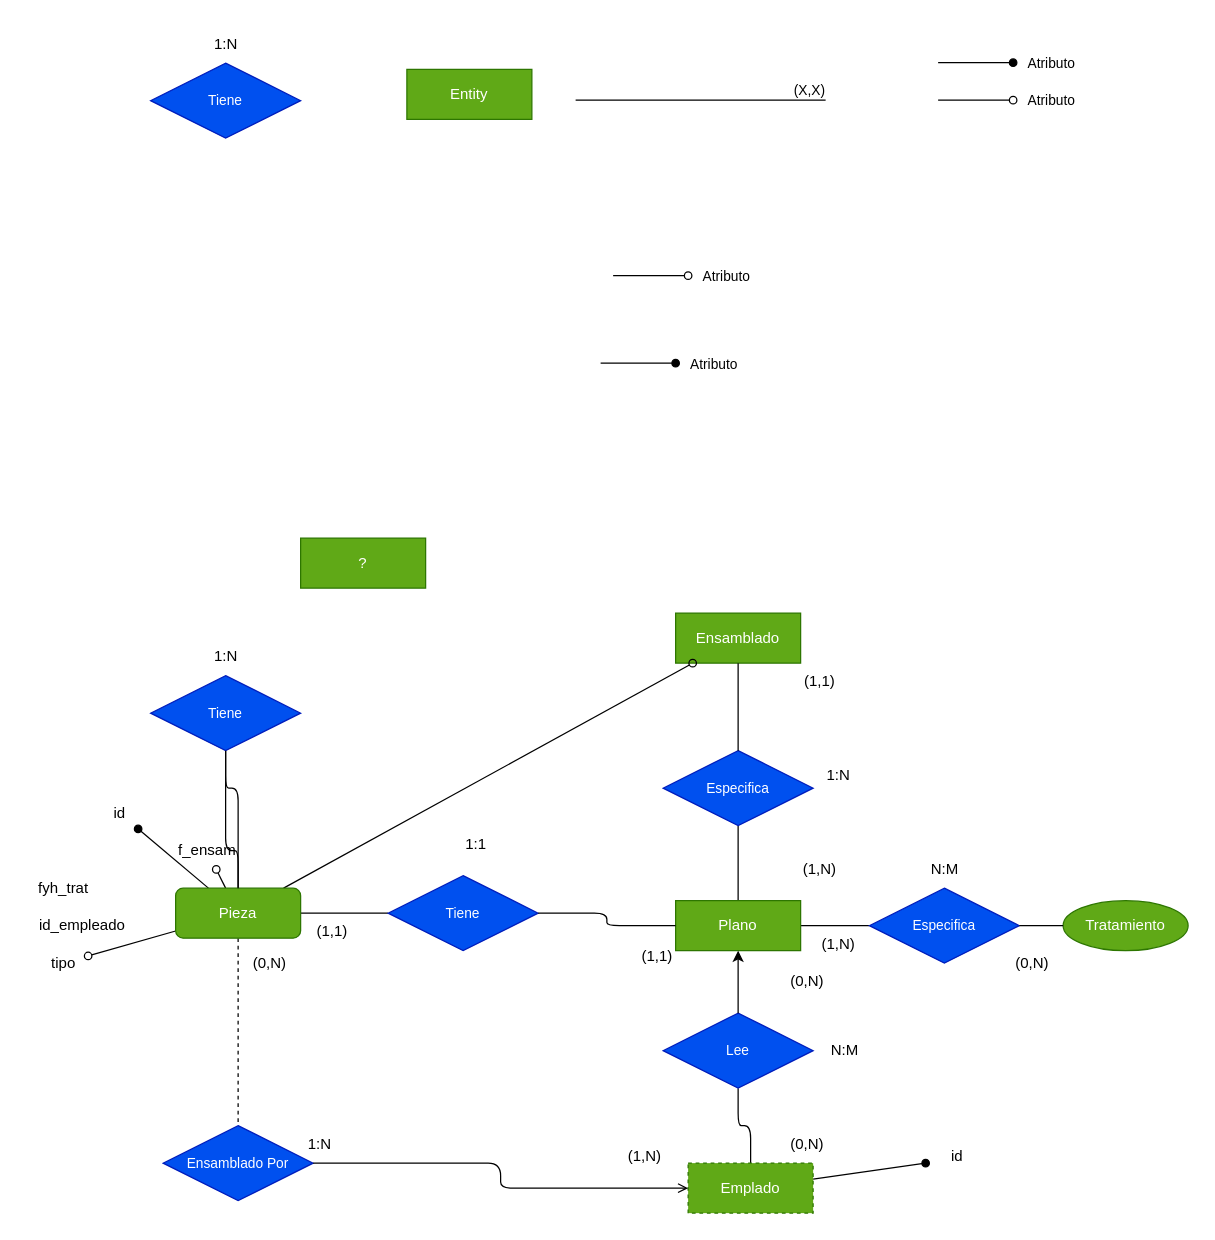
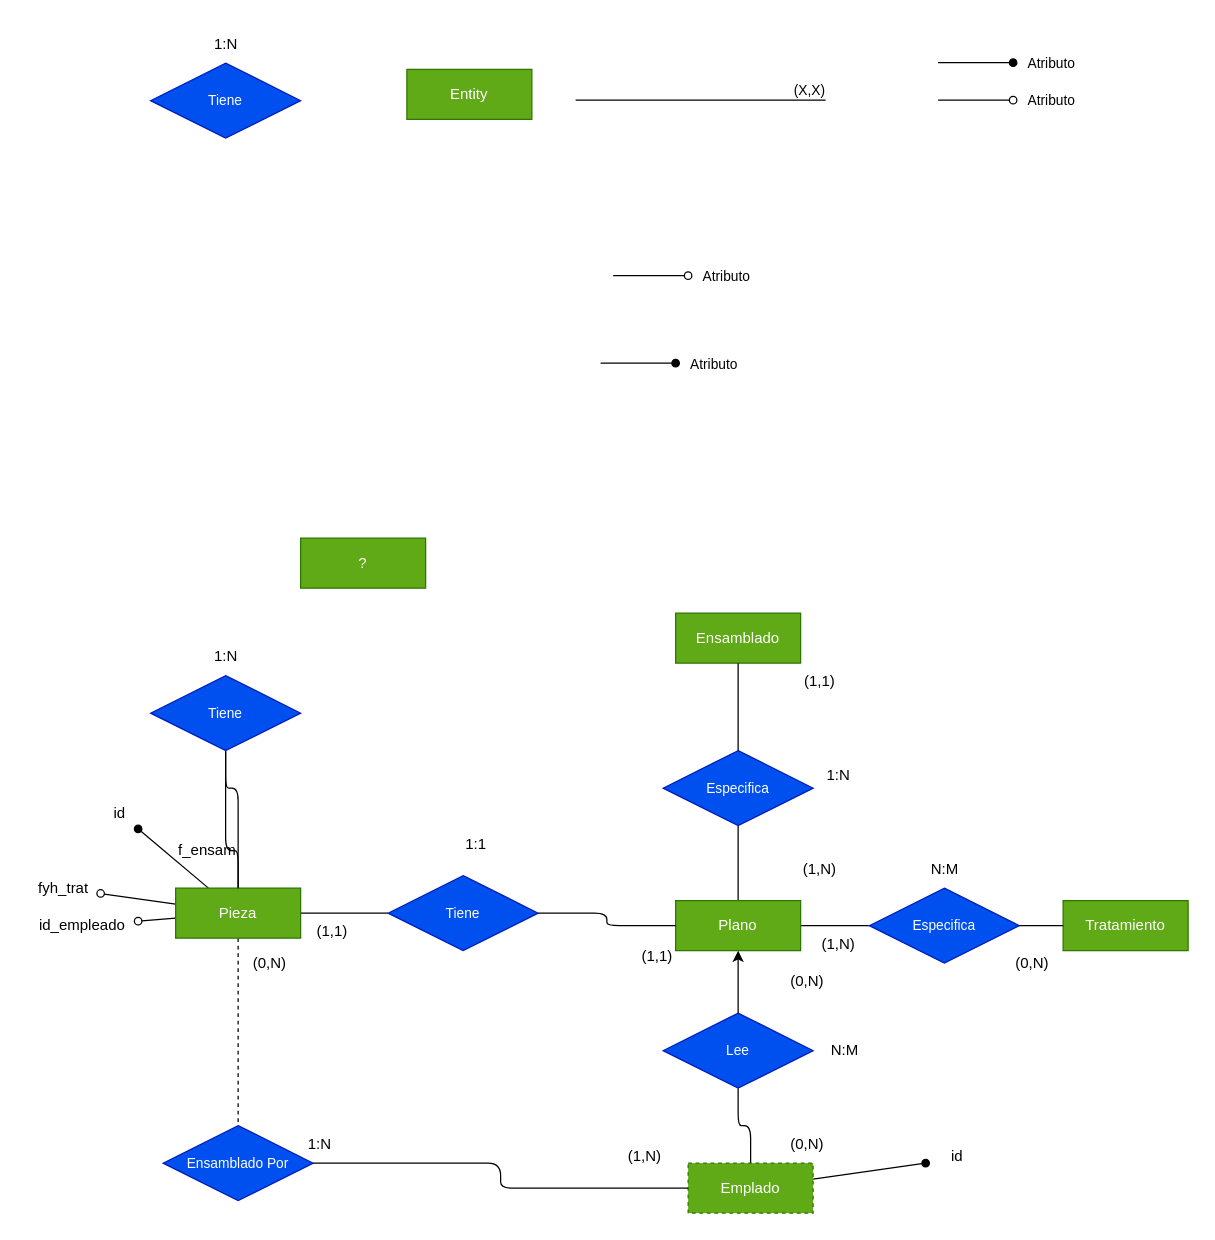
  <mxCell id="0" />
  <mxCell id="1" parent="0" />
  <mxCell id="2" value="Entity" style="whiteSpace=wrap;html=1;align=center;fillColor=#60a917;strokeColor=#2D7600;fontColor=#ffffff;" parent="1" vertex="1"><mxGeometry x="325" y="55" width="100" height="40" as="geometry" /></mxCell>
  <mxCell id="3" value="" style="endArrow=none;html=1;rounded=0;labelBackgroundColor=default;strokeColor=default;fontFamily=Helvetica;fontSize=11;fontColor=default;shape=connector;edgeStyle=orthogonalEdgeStyle;" parent="1" edge="1"><mxGeometry relative="1" as="geometry"><mxPoint x="460" y="79.5" as="sourcePoint" /><mxPoint x="660" y="79.5" as="targetPoint" /></mxGeometry></mxCell>
  <mxCell id="4" value="(X,X)" style="resizable=0;html=1;align=right;verticalAlign=bottom;fontFamily=Helvetica;fontSize=11;fontColor=default;" parent="3" connectable="0" vertex="1"><mxGeometry x="1" relative="1" as="geometry" /></mxCell>
  <mxCell id="5" value="" style="endArrow=oval;html=1;rounded=0;labelBackgroundColor=default;strokeColor=default;fontFamily=Helvetica;fontSize=11;fontColor=default;shape=connector;endFill=1;" parent="1" edge="1"><mxGeometry relative="1" as="geometry"><mxPoint x="750" y="49.66" as="sourcePoint" /><mxPoint x="810" y="49.66" as="targetPoint" /></mxGeometry></mxCell>
  <mxCell id="6" value="Atributo" style="resizable=0;html=1;align=left;verticalAlign=middle;fontFamily=Helvetica;fontSize=11;fontColor=default;labelPosition=right;verticalLabelPosition=middle;" parent="5" connectable="0" vertex="1"><mxGeometry x="1" relative="1" as="geometry"><mxPoint x="10" as="offset" /></mxGeometry></mxCell>
  <mxCell id="7" value="" style="group" parent="1" vertex="1" connectable="0"><mxGeometry x="130" y="870" width="145" height="90" as="geometry" /></mxCell>
  <mxCell id="8" value="Ensamblado Por" style="shape=rhombus;perimeter=rhombusPerimeter;whiteSpace=wrap;html=1;align=center;fontFamily=Helvetica;fontSize=11;fillColor=#0050ef;strokeColor=#001DBC;fontColor=#ffffff;" parent="7" vertex="1"><mxGeometry y="30" width="120" height="60" as="geometry" /></mxCell>
  <mxCell id="9" value="1:N" style="text;html=1;align=center;verticalAlign=middle;resizable=0;points=[];autosize=1;strokeColor=none;fillColor=none;" parent="7" vertex="1"><mxGeometry x="105" y="30" width="40" height="30" as="geometry" /></mxCell>
  <mxCell id="10" value="" style="endArrow=oval;html=1;rounded=0;labelBackgroundColor=default;strokeColor=default;fontFamily=Helvetica;fontSize=11;fontColor=default;shape=connector;endFill=0;" parent="1" edge="1"><mxGeometry relative="1" as="geometry"><mxPoint x="750" y="79.66" as="sourcePoint" /><mxPoint x="810" y="79.66" as="targetPoint" /></mxGeometry></mxCell>
  <mxCell id="11" value="Atributo" style="resizable=0;html=1;align=left;verticalAlign=middle;fontFamily=Helvetica;fontSize=11;fontColor=default;labelPosition=right;verticalLabelPosition=middle;" parent="10" connectable="0" vertex="1"><mxGeometry x="1" relative="1" as="geometry"><mxPoint x="10" as="offset" /></mxGeometry></mxCell>
  <mxCell id="12" value="Ensamblado" style="whiteSpace=wrap;html=1;align=center;fillColor=#60a917;strokeColor=#2D7600;fontColor=#ffffff;" parent="1" vertex="1"><mxGeometry x="540" y="490" width="100" height="40" as="geometry" /></mxCell>
  <mxCell id="13" style="edgeStyle=orthogonalEdgeStyle;html=1;endArrow=none;endFill=0;dashed=1;" parent="1" source="21" target="8" edge="1"><mxGeometry relative="1" as="geometry" /></mxCell>
  <mxCell id="14" style="edgeStyle=orthogonalEdgeStyle;html=1;endArrow=none;endFill=0;" parent="1" source="21" target="41" edge="1"><mxGeometry relative="1" as="geometry"><Array as="points"><mxPoint x="190" y="630" /><mxPoint x="180" y="630" /></Array></mxGeometry></mxCell>
  <mxCell id="15" style="edgeStyle=orthogonalEdgeStyle;html=1;endArrow=none;endFill=0;" parent="1" source="21" target="46" edge="1"><mxGeometry relative="1" as="geometry" /></mxCell>
- <mxCell id="16" style="edgeStyle=none;html=1;endArrow=oval;endFill=0;" parent="1" source="21" target="33" edge="1"><mxGeometry relative="1" as="geometry" /></mxCell>
- <mxCell id="17" style="edgeStyle=none;html=1;endArrow=oval;endFill=0;" parent="1" source="21" target="12" edge="1"><mxGeometry relative="1" as="geometry" /></mxCell>
- <mxCell id="19" style="edgeStyle=none;html=1;endArrow=oval;endFill=0;" parent="1" source="21" target="38" edge="1"><mxGeometry relative="1" as="geometry" /></mxCell>
+ <mxCell id="17" style="edgeStyle=none;html=1;endArrow=oval;endFill=0;" parent="1" source="21" target="34" edge="1"><mxGeometry relative="1" as="geometry" /></mxCell>
+ <mxCell id="18" style="edgeStyle=none;html=1;endArrow=oval;endFill=0;" parent="1" source="21" target="35" edge="1"><mxGeometry relative="1" as="geometry" /></mxCell>
  <mxCell id="20" style="edgeStyle=none;html=1;endArrow=oval;endFill=1;" parent="1" source="21" target="37" edge="1"><mxGeometry relative="1" as="geometry" /></mxCell>
- <mxCell id="21" value="Pieza" style="whiteSpace=wrap;html=1;align=center;fillColor=#60a917;strokeColor=#2D7600;fontColor=#ffffff;rounded=1;" parent="1" vertex="1"><mxGeometry x="140" y="710" width="100" height="40" as="geometry" /></mxCell>
- <mxCell id="22" value="Tratamiento" style="ellipse;whiteSpace=wrap;html=1;align=center;fillColor=#60a917;strokeColor=#2D7600;fontColor=#ffffff;" parent="1" vertex="1"><mxGeometry x="850" y="720" width="100" height="40" as="geometry" /></mxCell>
+ <mxCell id="21" value="Pieza" style="whiteSpace=wrap;html=1;align=center;fillColor=#60a917;strokeColor=#2D7600;fontColor=#ffffff;" parent="1" vertex="1"><mxGeometry x="140" y="710" width="100" height="40" as="geometry" /></mxCell>
+ <mxCell id="22" value="Tratamiento" style="whiteSpace=wrap;html=1;align=center;fillColor=#60a917;strokeColor=#2D7600;fontColor=#ffffff;" parent="1" vertex="1"><mxGeometry x="850" y="720" width="100" height="40" as="geometry" /></mxCell>
  <mxCell id="23" style="edgeStyle=none;html=1;endArrow=oval;endFill=1;" parent="1" source="25" edge="1"><mxGeometry relative="1" as="geometry"><mxPoint x="740" y="930" as="targetPoint" /></mxGeometry></mxCell>
  <mxCell id="24" style="edgeStyle=orthogonalEdgeStyle;html=1;endArrow=none;endFill=0;" parent="1" source="25" target="60" edge="1"><mxGeometry relative="1" as="geometry" /></mxCell>
  <mxCell id="25" value="Emplado" style="whiteSpace=wrap;html=1;align=center;fillColor=#60a917;strokeColor=#2D7600;fontColor=#ffffff;dashed=1;" parent="1" vertex="1"><mxGeometry x="550" y="930" width="100" height="40" as="geometry" /></mxCell>
  <mxCell id="26" style="edgeStyle=none;html=1;endArrow=none;endFill=0;" parent="1" source="28" target="54" edge="1"><mxGeometry relative="1" as="geometry" /></mxCell>
  <mxCell id="27" style="edgeStyle=orthogonalEdgeStyle;html=1;endArrow=none;endFill=0;" parent="1" source="28" target="65" edge="1"><mxGeometry relative="1" as="geometry" /></mxCell>
  <mxCell id="28" value="Plano" style="whiteSpace=wrap;html=1;align=center;fillColor=#60a917;strokeColor=#2D7600;fontColor=#ffffff;" parent="1" vertex="1"><mxGeometry x="540" y="720" width="100" height="40" as="geometry" /></mxCell>
  <mxCell id="29" value="" style="endArrow=oval;html=1;rounded=0;labelBackgroundColor=default;strokeColor=default;fontFamily=Helvetica;fontSize=11;fontColor=default;shape=connector;endFill=1;" parent="1" edge="1"><mxGeometry relative="1" as="geometry"><mxPoint x="480" y="290" as="sourcePoint" /><mxPoint x="540" y="290" as="targetPoint" /></mxGeometry></mxCell>
  <mxCell id="30" value="Atributo" style="resizable=0;html=1;align=left;verticalAlign=middle;fontFamily=Helvetica;fontSize=11;fontColor=default;labelPosition=right;verticalLabelPosition=middle;" parent="29" connectable="0" vertex="1"><mxGeometry x="1" relative="1" as="geometry"><mxPoint x="10" as="offset" /></mxGeometry></mxCell>
  <mxCell id="31" value="" style="endArrow=oval;html=1;rounded=0;labelBackgroundColor=default;strokeColor=default;fontFamily=Helvetica;fontSize=11;fontColor=default;shape=connector;endFill=0;" parent="1" edge="1"><mxGeometry relative="1" as="geometry"><mxPoint x="490" y="220" as="sourcePoint" /><mxPoint x="550" y="220" as="targetPoint" /></mxGeometry></mxCell>
  <mxCell id="32" value="Atributo" style="resizable=0;html=1;align=left;verticalAlign=middle;fontFamily=Helvetica;fontSize=11;fontColor=default;labelPosition=right;verticalLabelPosition=middle;" parent="31" connectable="0" vertex="1"><mxGeometry x="1" relative="1" as="geometry"><mxPoint x="10" as="offset" /></mxGeometry></mxCell>
  <mxCell id="33" value="f_ensam" style="text;html=1;align=center;verticalAlign=middle;resizable=0;points=[];autosize=1;strokeColor=none;fillColor=none;" parent="1" vertex="1"><mxGeometry x="130" y="665" width="70" height="30" as="geometry" /></mxCell>
  <mxCell id="34" value="fyh_trat" style="text;html=1;align=center;verticalAlign=middle;resizable=0;points=[];autosize=1;strokeColor=none;fillColor=none;" parent="1" vertex="1"><mxGeometry x="20" y="695" width="60" height="30" as="geometry" /></mxCell>
  <mxCell id="35" value="id_empleado" style="text;html=1;align=center;verticalAlign=middle;resizable=0;points=[];autosize=1;strokeColor=none;fillColor=none;" parent="1" vertex="1"><mxGeometry x="20" y="725" width="90" height="30" as="geometry" /></mxCell>
- <mxCell id="36" style="edgeStyle=orthogonalEdgeStyle;html=1;endArrow=open;endFill=0;" parent="1" source="8" target="25" edge="1"><mxGeometry relative="1" as="geometry" /></mxCell>
+ <mxCell id="36" style="edgeStyle=orthogonalEdgeStyle;html=1;endArrow=none;endFill=0;" parent="1" source="8" target="25" edge="1"><mxGeometry relative="1" as="geometry" /></mxCell>
  <mxCell id="37" value="id" style="text;html=1;align=center;verticalAlign=middle;resizable=0;points=[];autosize=1;strokeColor=none;fillColor=none;" parent="1" vertex="1"><mxGeometry x="80" y="635" width="30" height="30" as="geometry" /></mxCell>
- <mxCell id="38" value="tipo" style="text;html=1;align=center;verticalAlign=middle;resizable=0;points=[];autosize=1;strokeColor=none;fillColor=none;" parent="1" vertex="1"><mxGeometry x="30" y="755" width="40" height="30" as="geometry" /></mxCell>
  <mxCell id="39" value="id" style="text;html=1;align=center;verticalAlign=middle;resizable=0;points=[];autosize=1;strokeColor=none;fillColor=none;" parent="1" vertex="1"><mxGeometry x="750" y="910" width="30" height="30" as="geometry" /></mxCell>
  <mxCell id="40" value="" style="group" parent="1" vertex="1" connectable="0"><mxGeometry x="120" y="510" width="120" height="90" as="geometry" /></mxCell>
  <mxCell id="41" value="Tiene" style="shape=rhombus;perimeter=rhombusPerimeter;whiteSpace=wrap;html=1;align=center;fontFamily=Helvetica;fontSize=11;fillColor=#0050ef;strokeColor=#001DBC;fontColor=#ffffff;" parent="40" vertex="1"><mxGeometry y="30" width="120" height="60" as="geometry" /></mxCell>
  <mxCell id="42" value="" style="edgeStyle=none;html=1;" parent="40" source="43" target="41" edge="1"><mxGeometry relative="1" as="geometry" /></mxCell>
  <mxCell id="43" value="1:N" style="text;html=1;align=center;verticalAlign=middle;resizable=0;points=[];autosize=1;strokeColor=none;fillColor=none;" parent="40" vertex="1"><mxGeometry x="40" width="40" height="30" as="geometry" /></mxCell>
  <mxCell id="44" style="edgeStyle=orthogonalEdgeStyle;html=1;endArrow=none;endFill=0;" parent="1" source="41" target="21" edge="1"><mxGeometry relative="1" as="geometry"><Array as="points"><mxPoint x="180" y="680" /><mxPoint x="190" y="680" /></Array></mxGeometry></mxCell>
  <mxCell id="45" value="" style="group" parent="1" vertex="1" connectable="0"><mxGeometry x="310" y="670" width="120" height="90" as="geometry" /></mxCell>
  <mxCell id="46" value="Tiene" style="shape=rhombus;perimeter=rhombusPerimeter;whiteSpace=wrap;html=1;align=center;fontFamily=Helvetica;fontSize=11;fillColor=#0050ef;strokeColor=#001DBC;fontColor=#ffffff;" parent="45" vertex="1"><mxGeometry y="30" width="120" height="60" as="geometry" /></mxCell>
  <mxCell id="47" value="1:1" style="text;html=1;align=center;verticalAlign=middle;resizable=0;points=[];autosize=1;strokeColor=none;fillColor=none;" parent="45" vertex="1"><mxGeometry x="50" y="-10" width="40" height="30" as="geometry" /></mxCell>
  <mxCell id="48" style="edgeStyle=orthogonalEdgeStyle;html=1;endArrow=none;endFill=0;" parent="1" source="46" target="28" edge="1"><mxGeometry relative="1" as="geometry" /></mxCell>
  <mxCell id="49" value="" style="group" parent="1" vertex="1" connectable="0"><mxGeometry x="120" width="120" height="90" as="geometry" y="20" /></mxCell>
  <mxCell id="50" value="Tiene" style="shape=rhombus;perimeter=rhombusPerimeter;whiteSpace=wrap;html=1;align=center;fontFamily=Helvetica;fontSize=11;fillColor=#0050ef;strokeColor=#001DBC;fontColor=#ffffff;" parent="49" vertex="1"><mxGeometry y="30" width="120" height="60" as="geometry" /></mxCell>
  <mxCell id="51" value="" style="edgeStyle=none;html=1;" parent="49" source="52" target="50" edge="1"><mxGeometry relative="1" as="geometry" /></mxCell>
  <mxCell id="52" value="1:N" style="text;html=1;align=center;verticalAlign=middle;resizable=0;points=[];autosize=1;strokeColor=none;fillColor=none;" parent="49" vertex="1"><mxGeometry x="40" width="40" height="30" as="geometry" /></mxCell>
  <mxCell id="53" value="" style="group" parent="1" vertex="1" connectable="0"><mxGeometry x="695" y="680" width="120" height="90" as="geometry" /></mxCell>
  <mxCell id="54" value="Especifica" style="shape=rhombus;perimeter=rhombusPerimeter;whiteSpace=wrap;html=1;align=center;fontFamily=Helvetica;fontSize=11;fillColor=#0050ef;strokeColor=#001DBC;fontColor=#ffffff;" parent="53" vertex="1"><mxGeometry y="30" width="120" height="60" as="geometry" /></mxCell>
  <mxCell id="55" value="" style="edgeStyle=none;html=1;" parent="53" source="57" target="54" edge="1"><mxGeometry relative="1" as="geometry" /></mxCell>
  <mxCell id="56" value="" style="edgeStyle=none;html=1;" parent="53" source="57" target="54" edge="1"><mxGeometry relative="1" as="geometry" /></mxCell>
  <mxCell id="57" value="N:M" style="text;html=1;align=center;verticalAlign=middle;resizable=0;points=[];autosize=1;strokeColor=none;fillColor=none;" parent="53" vertex="1"><mxGeometry x="35" width="50" height="30" as="geometry" /></mxCell>
  <mxCell id="58" style="edgeStyle=orthogonalEdgeStyle;html=1;endArrow=none;endFill=0;" parent="1" source="54" target="22" edge="1"><mxGeometry relative="1" as="geometry" /></mxCell>
  <mxCell id="59" value="" style="group" parent="1" vertex="1" connectable="0"><mxGeometry x="530" y="780" width="170" height="90" as="geometry" /></mxCell>
  <mxCell id="60" value="Lee" style="shape=rhombus;perimeter=rhombusPerimeter;whiteSpace=wrap;html=1;align=center;fontFamily=Helvetica;fontSize=11;fillColor=#0050ef;strokeColor=#001DBC;fontColor=#ffffff;" parent="59" vertex="1"><mxGeometry y="30" width="120" height="60" as="geometry" /></mxCell>
  <mxCell id="61" value="(0,N)" style="text;html=1;align=center;verticalAlign=middle;resizable=0;points=[];autosize=1;strokeColor=none;fillColor=none;" parent="59" vertex="1"><mxGeometry x="90" y="-10" width="50" height="30" as="geometry" /></mxCell>
  <mxCell id="62" value="N:M" style="text;html=1;align=center;verticalAlign=middle;resizable=0;points=[];autosize=1;strokeColor=none;fillColor=none;" parent="59" vertex="1"><mxGeometry x="120" y="45" width="50" height="30" as="geometry" /></mxCell>
  <mxCell id="63" style="edgeStyle=orthogonalEdgeStyle;html=1;" parent="1" source="60" target="28" edge="1"><mxGeometry relative="1" as="geometry" /></mxCell>
  <mxCell id="64" value="" style="group" parent="1" vertex="1" connectable="0"><mxGeometry x="530" y="570" width="120" height="90" as="geometry" /></mxCell>
  <mxCell id="65" value="Especifica" style="shape=rhombus;perimeter=rhombusPerimeter;whiteSpace=wrap;html=1;align=center;fontFamily=Helvetica;fontSize=11;fillColor=#0050ef;strokeColor=#001DBC;fontColor=#ffffff;" parent="64" vertex="1"><mxGeometry y="30" width="120" height="60" as="geometry" /></mxCell>
  <mxCell id="66" style="edgeStyle=orthogonalEdgeStyle;html=1;endArrow=none;endFill=0;" parent="1" source="65" target="12" edge="1"><mxGeometry relative="1" as="geometry" /></mxCell>
  <mxCell id="67" value="1:N" style="text;html=1;align=center;verticalAlign=middle;resizable=0;points=[];autosize=1;strokeColor=none;fillColor=none;" parent="1" vertex="1"><mxGeometry x="650" y="605" width="40" height="30" as="geometry" /></mxCell>
  <mxCell id="68" value="(1,1)" style="text;html=1;align=center;verticalAlign=middle;resizable=0;points=[];autosize=1;strokeColor=none;fillColor=none;" parent="1" vertex="1"><mxGeometry x="240" y="730" width="50" height="30" as="geometry" /></mxCell>
  <mxCell id="69" value="(1,1)" style="text;html=1;align=center;verticalAlign=middle;resizable=0;points=[];autosize=1;strokeColor=none;fillColor=none;" parent="1" vertex="1"><mxGeometry x="500" y="750" width="50" height="30" as="geometry" /></mxCell>
  <mxCell id="70" value="(0,N)" style="text;html=1;align=center;verticalAlign=middle;resizable=0;points=[];autosize=1;strokeColor=none;fillColor=none;" parent="1" vertex="1"><mxGeometry x="190" y="755" width="50" height="30" as="geometry" /></mxCell>
  <mxCell id="71" value="(1,N)" style="text;html=1;align=center;verticalAlign=middle;resizable=0;points=[];autosize=1;strokeColor=none;fillColor=none;" parent="1" vertex="1"><mxGeometry x="490" y="910" width="50" height="30" as="geometry" /></mxCell>
  <mxCell id="72" value="(0,N)" style="text;html=1;align=center;verticalAlign=middle;resizable=0;points=[];autosize=1;strokeColor=none;fillColor=none;" parent="1" vertex="1"><mxGeometry x="620" y="900" width="50" height="30" as="geometry" /></mxCell>
  <mxCell id="73" value="(1,1)" style="text;html=1;align=center;verticalAlign=middle;resizable=0;points=[];autosize=1;strokeColor=none;fillColor=none;" parent="1" vertex="1"><mxGeometry x="630" y="530" width="50" height="30" as="geometry" /></mxCell>
  <mxCell id="74" value="(1,N)" style="text;html=1;align=center;verticalAlign=middle;resizable=0;points=[];autosize=1;strokeColor=none;fillColor=none;" parent="1" vertex="1"><mxGeometry x="630" y="680" width="50" height="30" as="geometry" /></mxCell>
  <mxCell id="75" value="(1,N)" style="text;html=1;align=center;verticalAlign=middle;resizable=0;points=[];autosize=1;strokeColor=none;fillColor=none;" parent="1" vertex="1"><mxGeometry x="645" y="740" width="50" height="30" as="geometry" /></mxCell>
  <mxCell id="76" value="(0,N)" style="text;html=1;align=center;verticalAlign=middle;resizable=0;points=[];autosize=1;strokeColor=none;fillColor=none;" parent="1" vertex="1"><mxGeometry x="800" y="755" width="50" height="30" as="geometry" /></mxCell>
  <mxCell id="77" value="?" style="whiteSpace=wrap;html=1;align=center;fillColor=#60a917;strokeColor=#2D7600;fontColor=#ffffff;" parent="1" vertex="1"><mxGeometry x="240" y="430" width="100" height="40" as="geometry" /></mxCell>
